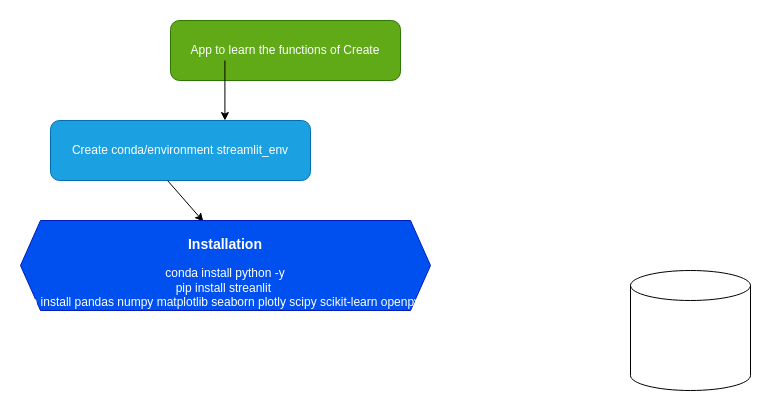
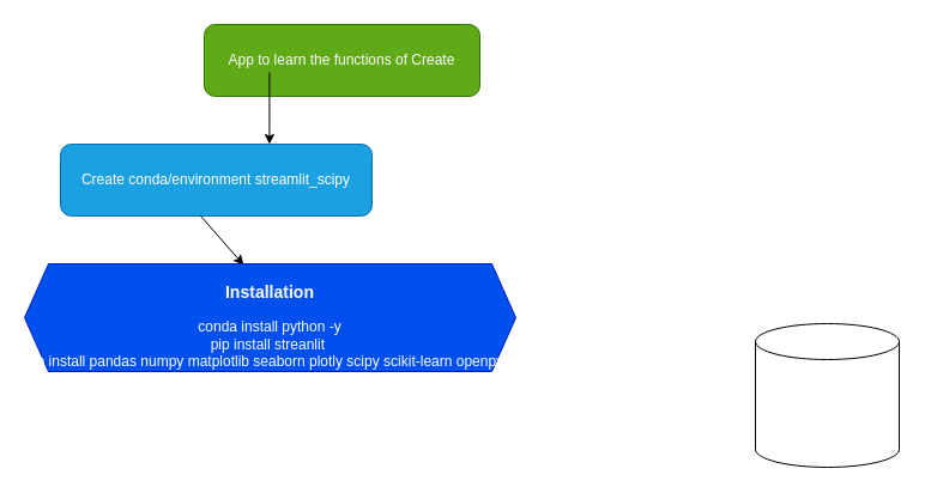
  <mxCell id="0" />
  <mxCell id="1" parent="0" />
- <mxCell id="2" value="Create conda/environment streamlit_env" style="rounded=1;whiteSpace=wrap;html=1;fillColor=#1ba1e2;fontColor=#ffffff;strokeColor=#006EAF;" vertex="1" parent="1"><mxGeometry x="50" y="120" width="260" height="60" as="geometry" /></mxCell>
+ <mxCell id="2" value="Create conda/environment streamlit_scipy" style="rounded=1;whiteSpace=wrap;html=1;fillColor=#1ba1e2;fontColor=#ffffff;strokeColor=#006EAF;" vertex="1" parent="1"><mxGeometry x="50" y="120" width="260" height="60" as="geometry" /></mxCell>
  <mxCell id="3" value="" style="endArrow=classic;html=1;exitX=0.45;exitY=1;exitDx=0;exitDy=0;exitPerimeter=0;entryX=0.446;entryY=0.011;entryDx=0;entryDy=0;entryPerimeter=0;" edge="1" parent="1" source="2" target="6"><mxGeometry width="50" height="50" relative="1" as="geometry"><mxPoint x="80" y="190" as="sourcePoint" /><mxPoint x="147" y="230" as="targetPoint" /></mxGeometry></mxCell>
  <mxCell id="4" value="" style="shape=cylinder3;whiteSpace=wrap;html=1;boundedLbl=1;backgroundOutline=1;size=15;" vertex="1" parent="1"><mxGeometry x="630" y="270" width="120" height="120" as="geometry" /></mxCell>
  <mxCell id="5" value="App to learn the functions of Create" style="rounded=1;whiteSpace=wrap;html=1;fillColor=#60a917;fontColor=#ffffff;strokeColor=#2D7600;" vertex="1" parent="1"><mxGeometry x="170" y="20" width="230" height="60" as="geometry" /></mxCell>
  <mxCell id="6" value="&lt;h3&gt;Installation&lt;/h3&gt;conda install python -y&lt;br&gt;pip install streanlit&amp;nbsp;&lt;br&gt;pip install pandas numpy matplotlib seaborn plotly scipy scikit-learn openpyxl" style="shape=hexagon;perimeter=hexagonPerimeter2;whiteSpace=wrap;html=1;fixedSize=1;fillColor=#0050ef;fontColor=#ffffff;strokeColor=#001DBC;" vertex="1" parent="1"><mxGeometry x="20" y="220" width="410" height="90" as="geometry" /></mxCell>
  <mxCell id="7" value="" style="endArrow=classic;html=1;" edge="1" parent="1"><mxGeometry width="50" height="50" relative="1" as="geometry"><mxPoint x="224.41" y="60" as="sourcePoint" /><mxPoint x="224.41" y="120" as="targetPoint" /></mxGeometry></mxCell>
